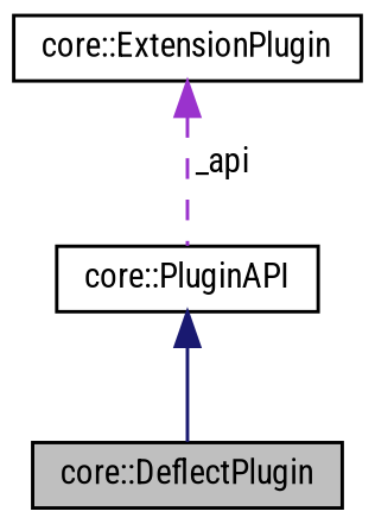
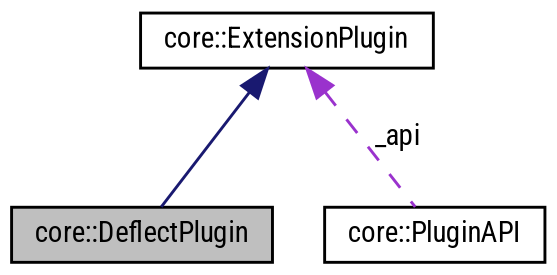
  digraph {
    fontname="Roboto Condensed"
    node [color=black fillcolor=white fontname="Roboto Condensed" fontsize=10 shape=record style=filled]
    edge [dir=back fontname="Roboto Condensed" fontsize=10 labelfontname=Helvetica labelfontsize=10]
    n1 [fillcolor=grey75 fontcolor=black height=0.2 label="core::DeflectPlugin" width=0.4]
    n2 [height=0.2 label="core::ExtensionPlugin" width=0.4]
    n3 [height=0.2 label="core::PluginAPI" width=0.4]
-   n3 -> n1 [color=midnightblue style=solid]
+   n2 -> n1 [color=midnightblue style=solid]
    n2 -> n3 [color=darkorchid3 label=" _api" style=dashed]
  }
